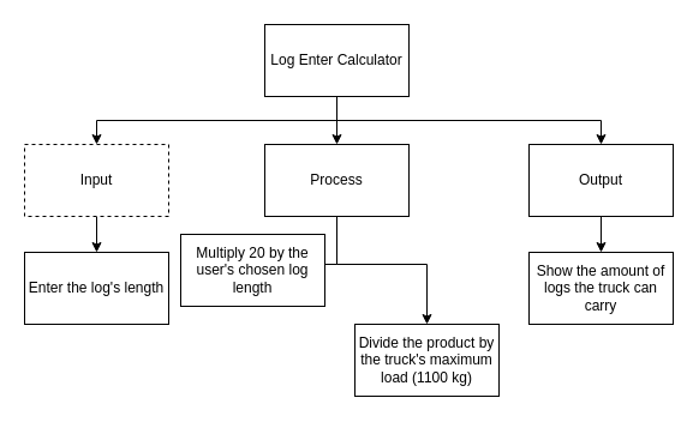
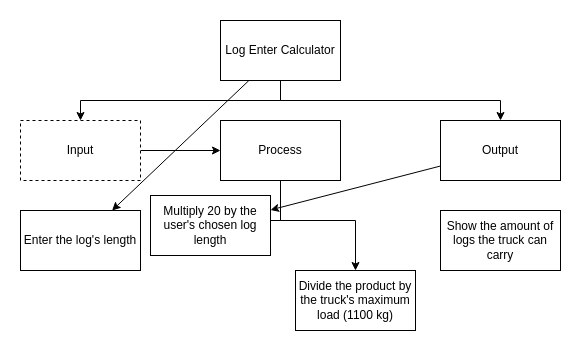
  <mxCell id="0" />
  <mxCell id="1" parent="0" />
- <mxCell id="2" value="" style="edgeStyle=none;html=1;" edge="1" parent="1" source="5" target="10"><mxGeometry relative="1" as="geometry" /></mxCell>
+ <mxCell id="2" value="" style="edgeStyle=none;html=1;" edge="1" parent="1" source="5" target="13"><mxGeometry relative="1" as="geometry" /></mxCell>
  <mxCell id="3" style="edgeStyle=none;html=1;entryX=0.5;entryY=0;entryDx=0;entryDy=0;rounded=0;" edge="1" parent="1" source="5" target="12"><mxGeometry relative="1" as="geometry"><Array as="points"><mxPoint x="280" y="100" /><mxPoint x="80" y="100" /></Array></mxGeometry></mxCell>
  <mxCell id="4" style="edgeStyle=none;rounded=0;html=1;entryX=0.5;entryY=0;entryDx=0;entryDy=0;exitX=0.5;exitY=1;exitDx=0;exitDy=0;" edge="1" parent="1" source="5" target="7"><mxGeometry relative="1" as="geometry"><Array as="points"><mxPoint x="280" y="100" /><mxPoint x="500" y="100" /></Array></mxGeometry></mxCell>
  <mxCell id="5" value="Log Enter Calculator" style="rounded=0;whiteSpace=wrap;html=1;" vertex="1" parent="1"><mxGeometry x="220" y="20" width="120" height="60" as="geometry" /></mxCell>
- <mxCell id="6" value="" style="edgeStyle=none;rounded=0;html=1;" edge="1" parent="1" source="7" target="16"><mxGeometry relative="1" as="geometry" /></mxCell>
+ <mxCell id="6" value="" style="edgeStyle=none;rounded=0;html=1;" edge="1" parent="1" source="7" target="15"><mxGeometry relative="1" as="geometry" /></mxCell>
  <mxCell id="7" value="Output" style="rounded=0;whiteSpace=wrap;html=1;" vertex="1" parent="1"><mxGeometry x="440" y="120" width="120" height="60" as="geometry" /></mxCell>
  <mxCell id="8" style="edgeStyle=none;rounded=0;html=1;entryX=0.5;entryY=0;entryDx=0;entryDy=0;" edge="1" parent="1" source="10" target="15"><mxGeometry relative="1" as="geometry"><Array as="points"><mxPoint x="280" y="220" /><mxPoint x="210" y="220" /></Array></mxGeometry></mxCell>
  <mxCell id="9" style="edgeStyle=none;rounded=0;html=1;entryX=0.5;entryY=0;entryDx=0;entryDy=0;exitX=0.5;exitY=1;exitDx=0;exitDy=0;" edge="1" parent="1" source="10" target="14"><mxGeometry relative="1" as="geometry"><Array as="points"><mxPoint x="280" y="220" /><mxPoint x="355" y="220" /></Array></mxGeometry></mxCell>
  <mxCell id="10" value="Process" style="rounded=0;whiteSpace=wrap;html=1;" vertex="1" parent="1"><mxGeometry x="220" y="120" width="120" height="60" as="geometry" /></mxCell>
- <mxCell id="11" value="" style="edgeStyle=none;rounded=0;html=1;" edge="1" parent="1" source="12" target="13"><mxGeometry relative="1" as="geometry" /></mxCell>
+ <mxCell id="11" value="" style="edgeStyle=none;rounded=0;html=1;" edge="1" parent="1" source="12" target="10"><mxGeometry relative="1" as="geometry" /></mxCell>
  <mxCell id="12" value="Input" style="rounded=0;whiteSpace=wrap;html=1;dashed=1;" vertex="1" parent="1"><mxGeometry x="20" y="120" width="120" height="60" as="geometry" /></mxCell>
  <mxCell id="13" value="Enter the log's length" style="rounded=0;whiteSpace=wrap;html=1;" vertex="1" parent="1"><mxGeometry x="20" y="210" width="120" height="60" as="geometry" /></mxCell>
  <mxCell id="14" value="Divide the product by the truck's maximum load (1100 kg)" style="rounded=0;whiteSpace=wrap;html=1;" vertex="1" parent="1"><mxGeometry x="295" y="270" width="120" height="60" as="geometry" /></mxCell>
  <mxCell id="15" value="Multiply 20 by the user's chosen log length" style="rounded=0;whiteSpace=wrap;html=1;" vertex="1" parent="1"><mxGeometry x="150" y="195" width="120" height="60" as="geometry" /></mxCell>
  <mxCell id="16" value="Show the amount of logs the truck can carry" style="rounded=0;whiteSpace=wrap;html=1;" vertex="1" parent="1"><mxGeometry x="440" y="210" width="120" height="60" as="geometry" /></mxCell>
